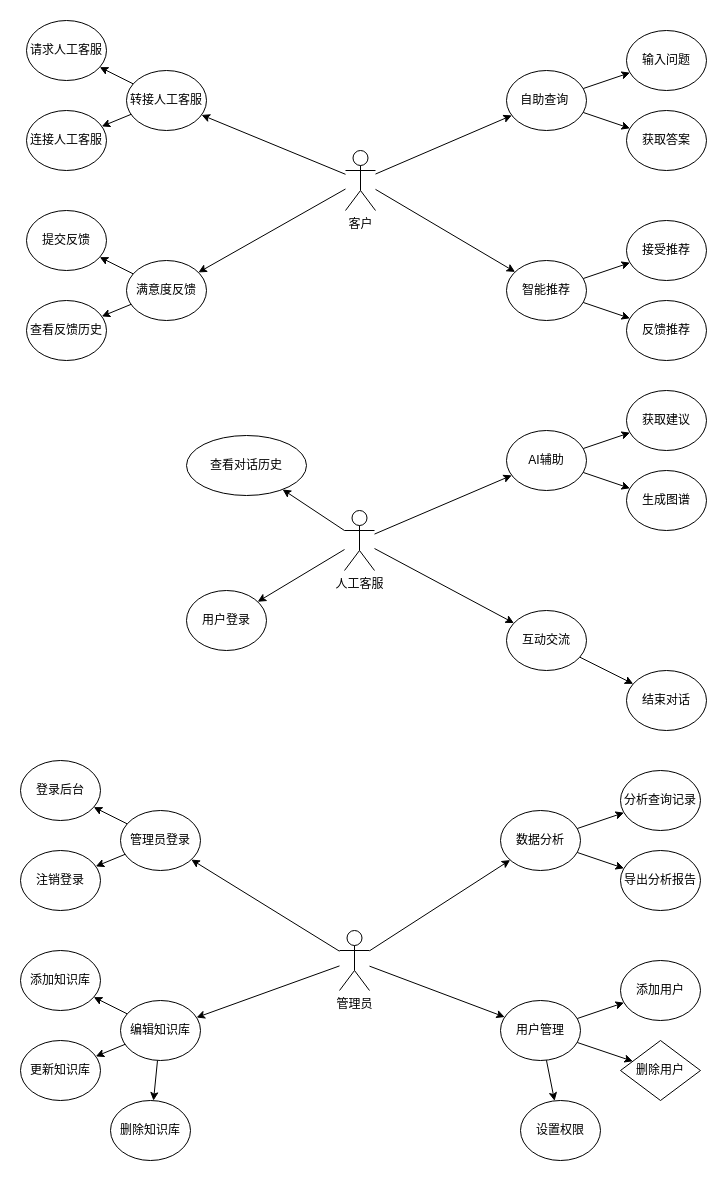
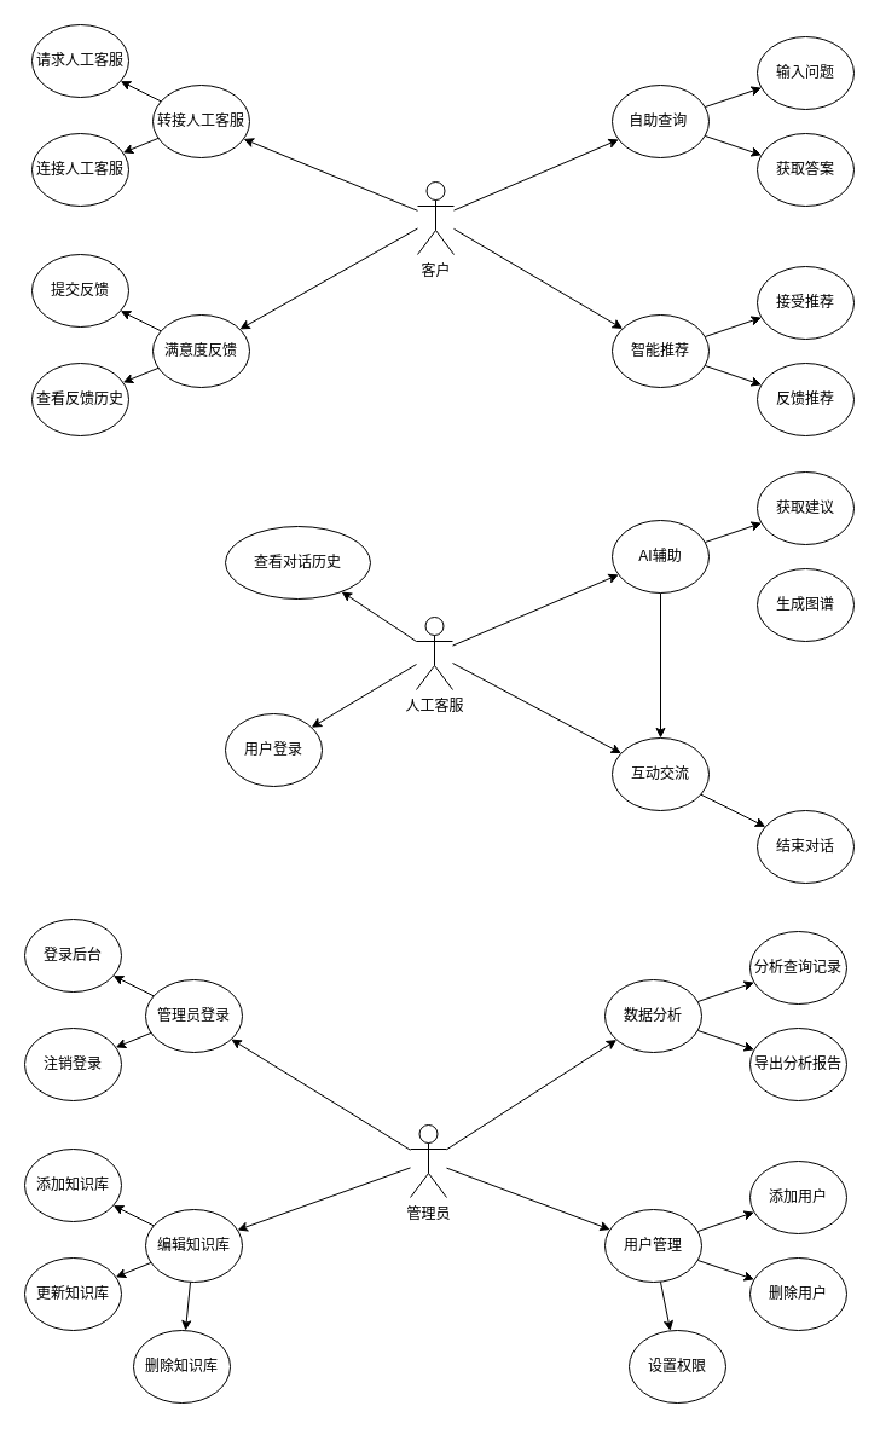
  <mxCell id="0" />
  <mxCell id="1" parent="0" />
  <mxCell id="2" style="edgeStyle=none;html=1;" edge="1" parent="1" source="6" target="9"><mxGeometry relative="1" as="geometry" /></mxCell>
  <mxCell id="3" style="edgeStyle=none;html=1;" edge="1" parent="1" source="6" target="14"><mxGeometry relative="1" as="geometry" /></mxCell>
  <mxCell id="4" style="edgeStyle=none;html=1;" edge="1" parent="1" source="6" target="19"><mxGeometry relative="1" as="geometry" /></mxCell>
  <mxCell id="5" style="edgeStyle=none;html=1;" edge="1" parent="1" source="6" target="24"><mxGeometry relative="1" as="geometry" /></mxCell>
  <mxCell id="6" value="客户" style="shape=umlActor;verticalLabelPosition=bottom;verticalAlign=top;html=1;" vertex="1" parent="1"><mxGeometry x="345" y="150" width="30" height="60" as="geometry" /></mxCell>
  <mxCell id="7" style="edgeStyle=none;html=1;" edge="1" parent="1" source="9" target="10"><mxGeometry relative="1" as="geometry" /></mxCell>
  <mxCell id="8" style="edgeStyle=none;html=1;" edge="1" parent="1" source="9" target="11"><mxGeometry relative="1" as="geometry" /></mxCell>
  <mxCell id="9" value="自助查询&amp;nbsp;" style="ellipse;whiteSpace=wrap;html=1;" vertex="1" parent="1"><mxGeometry x="506" y="70" width="80" height="60" as="geometry" /></mxCell>
  <mxCell id="10" value="输入问题" style="ellipse;whiteSpace=wrap;html=1;" vertex="1" parent="1"><mxGeometry x="626" y="30" width="80" height="60" as="geometry" /></mxCell>
  <mxCell id="11" value="获取答案" style="ellipse;whiteSpace=wrap;html=1;" vertex="1" parent="1"><mxGeometry x="626" y="110" width="80" height="60" as="geometry" /></mxCell>
  <mxCell id="12" style="edgeStyle=none;html=1;" edge="1" parent="1" source="14" target="15"><mxGeometry relative="1" as="geometry" /></mxCell>
  <mxCell id="13" style="edgeStyle=none;html=1;" edge="1" parent="1" source="14" target="16"><mxGeometry relative="1" as="geometry" /></mxCell>
  <mxCell id="14" value="智能推荐" style="ellipse;whiteSpace=wrap;html=1;" vertex="1" parent="1"><mxGeometry x="506" y="260" width="80" height="60" as="geometry" /></mxCell>
  <mxCell id="15" value="接受推荐" style="ellipse;whiteSpace=wrap;html=1;" vertex="1" parent="1"><mxGeometry x="626" y="220" width="80" height="60" as="geometry" /></mxCell>
  <mxCell id="16" value="反馈推荐" style="ellipse;whiteSpace=wrap;html=1;" vertex="1" parent="1"><mxGeometry x="626" y="300" width="80" height="60" as="geometry" /></mxCell>
  <mxCell id="17" style="edgeStyle=none;html=1;" edge="1" parent="1" source="19" target="21"><mxGeometry relative="1" as="geometry" /></mxCell>
  <mxCell id="18" style="edgeStyle=none;html=1;" edge="1" parent="1" source="19" target="20"><mxGeometry relative="1" as="geometry" /></mxCell>
  <mxCell id="19" value="转接人工客服&lt;br/&gt;" style="ellipse;whiteSpace=wrap;html=1;" vertex="1" parent="1"><mxGeometry x="126" y="70" width="80" height="60" as="geometry" /></mxCell>
  <mxCell id="20" value="连接人工客服" style="ellipse;whiteSpace=wrap;html=1;" vertex="1" parent="1"><mxGeometry x="26" y="110" width="80" height="60" as="geometry" /></mxCell>
  <mxCell id="21" value="请求人工客服" style="ellipse;whiteSpace=wrap;html=1;" vertex="1" parent="1"><mxGeometry x="26" y="20" width="80" height="60" as="geometry" /></mxCell>
  <mxCell id="22" style="edgeStyle=none;html=1;" edge="1" parent="1" source="24" target="26"><mxGeometry relative="1" as="geometry" /></mxCell>
  <mxCell id="23" style="edgeStyle=none;html=1;" edge="1" parent="1" source="24" target="25"><mxGeometry relative="1" as="geometry" /></mxCell>
  <mxCell id="24" value="满意度反馈&lt;br/&gt;" style="ellipse;whiteSpace=wrap;html=1;" vertex="1" parent="1"><mxGeometry x="126" y="260" width="80" height="60" as="geometry" /></mxCell>
  <mxCell id="25" value="查看反馈历史" style="ellipse;whiteSpace=wrap;html=1;" vertex="1" parent="1"><mxGeometry x="26" y="300" width="80" height="60" as="geometry" /></mxCell>
  <mxCell id="26" value="提交反馈" style="ellipse;whiteSpace=wrap;html=1;" vertex="1" parent="1"><mxGeometry x="26" y="210" width="80" height="60" as="geometry" /></mxCell>
  <mxCell id="27" style="edgeStyle=none;html=1;" edge="1" parent="1" source="31" target="38"><mxGeometry relative="1" as="geometry" /></mxCell>
  <mxCell id="28" style="edgeStyle=none;html=1;" edge="1" parent="1" source="31" target="34"><mxGeometry relative="1" as="geometry" /></mxCell>
  <mxCell id="29" style="edgeStyle=none;html=1;" edge="1" parent="1" source="31" target="41"><mxGeometry relative="1" as="geometry" /></mxCell>
  <mxCell id="30" style="edgeStyle=none;html=1;" edge="1" parent="1" source="31" target="32"><mxGeometry relative="1" as="geometry" /></mxCell>
  <mxCell id="31" value="人工客服" style="shape=umlActor;verticalLabelPosition=bottom;verticalAlign=top;html=1;" vertex="1" parent="1"><mxGeometry x="344" y="510" width="30" height="60" as="geometry" /></mxCell>
  <mxCell id="32" value="用户登录&lt;br/&gt;" style="ellipse;whiteSpace=wrap;html=1;" vertex="1" parent="1"><mxGeometry x="186" y="590" width="80" height="60" as="geometry" /></mxCell>
  <mxCell id="33" style="edgeStyle=none;html=1;" edge="1" parent="1" source="34" target="35"><mxGeometry relative="1" as="geometry" /></mxCell>
  <mxCell id="34" value="互动交流&lt;br/&gt;" style="ellipse;whiteSpace=wrap;html=1;" vertex="1" parent="1"><mxGeometry x="506" y="610" width="80" height="60" as="geometry" /></mxCell>
  <mxCell id="35" value="结束对话" style="ellipse;whiteSpace=wrap;html=1;" vertex="1" parent="1"><mxGeometry x="626" y="670" width="80" height="60" as="geometry" /></mxCell>
  <mxCell id="36" style="edgeStyle=none;html=1;" edge="1" parent="1" source="38" target="39"><mxGeometry relative="1" as="geometry" /></mxCell>
- <mxCell id="37" style="edgeStyle=none;html=1;" edge="1" parent="1" source="38" target="40"><mxGeometry relative="1" as="geometry" /></mxCell>
+ <mxCell id="37" style="edgeStyle=none;html=1;" edge="1" parent="1" source="38" target="34"><mxGeometry relative="1" as="geometry" /></mxCell>
  <mxCell id="38" value="AI辅助" style="ellipse;whiteSpace=wrap;html=1;" vertex="1" parent="1"><mxGeometry x="506" y="430" width="80" height="60" as="geometry" /></mxCell>
  <mxCell id="39" value="获取建议" style="ellipse;whiteSpace=wrap;html=1;" vertex="1" parent="1"><mxGeometry x="626" y="390" width="80" height="60" as="geometry" /></mxCell>
  <mxCell id="40" value="生成图谱" style="ellipse;whiteSpace=wrap;html=1;" vertex="1" parent="1"><mxGeometry x="626" y="470" width="80" height="60" as="geometry" /></mxCell>
  <mxCell id="41" value="查看对话历史&lt;br/&gt;" style="ellipse;whiteSpace=wrap;html=1;" vertex="1" parent="1"><mxGeometry x="186" y="435" width="120" height="60" as="geometry" /></mxCell>
  <mxCell id="42" style="edgeStyle=none;html=1;" edge="1" parent="1" source="46" target="49"><mxGeometry relative="1" as="geometry" /></mxCell>
  <mxCell id="43" style="edgeStyle=none;html=1;" edge="1" parent="1" source="46" target="55"><mxGeometry relative="1" as="geometry" /></mxCell>
  <mxCell id="44" style="edgeStyle=none;html=1;" edge="1" parent="1" source="46" target="60"><mxGeometry relative="1" as="geometry" /></mxCell>
  <mxCell id="45" style="edgeStyle=none;html=1;" edge="1" parent="1" source="46" target="66"><mxGeometry relative="1" as="geometry" /></mxCell>
  <mxCell id="46" value="管理员" style="shape=umlActor;verticalLabelPosition=bottom;verticalAlign=top;html=1;" vertex="1" parent="1"><mxGeometry x="339" y="930" width="30" height="60" as="geometry" /></mxCell>
  <mxCell id="47" style="edgeStyle=none;html=1;" edge="1" parent="1" source="49" target="50"><mxGeometry relative="1" as="geometry" /></mxCell>
  <mxCell id="48" style="edgeStyle=none;html=1;" edge="1" parent="1" source="49" target="51"><mxGeometry relative="1" as="geometry" /></mxCell>
  <mxCell id="49" value="数据分析&lt;br/&gt;" style="ellipse;whiteSpace=wrap;html=1;" vertex="1" parent="1"><mxGeometry x="500" y="810" width="80" height="60" as="geometry" /></mxCell>
  <mxCell id="50" value="分析查询记录" style="ellipse;whiteSpace=wrap;html=1;" vertex="1" parent="1"><mxGeometry x="620" y="770" width="80" height="60" as="geometry" /></mxCell>
  <mxCell id="51" value="导出分析报告" style="ellipse;whiteSpace=wrap;html=1;" vertex="1" parent="1"><mxGeometry x="620" y="850" width="80" height="60" as="geometry" /></mxCell>
  <mxCell id="52" style="edgeStyle=none;html=1;" edge="1" parent="1" source="55" target="56"><mxGeometry relative="1" as="geometry" /></mxCell>
  <mxCell id="53" style="edgeStyle=none;html=1;" edge="1" parent="1" source="55" target="57"><mxGeometry relative="1" as="geometry" /></mxCell>
  <mxCell id="54" style="edgeStyle=none;html=1;" edge="1" parent="1" source="55" target="70"><mxGeometry relative="1" as="geometry" /></mxCell>
  <mxCell id="55" value="用户管理&lt;br/&gt;" style="ellipse;whiteSpace=wrap;html=1;" vertex="1" parent="1"><mxGeometry x="500" y="1000" width="80" height="60" as="geometry" /></mxCell>
  <mxCell id="56" value="添加用户" style="ellipse;whiteSpace=wrap;html=1;" vertex="1" parent="1"><mxGeometry x="620" y="960" width="80" height="60" as="geometry" /></mxCell>
- <mxCell id="57" value="删除用户" style="rhombus;whiteSpace=wrap;html=1;" vertex="1" parent="1"><mxGeometry x="620" y="1040" width="80" height="60" as="geometry" /></mxCell>
+ <mxCell id="57" value="删除用户" style="ellipse;whiteSpace=wrap;html=1;" vertex="1" parent="1"><mxGeometry x="620" y="1040" width="80" height="60" as="geometry" /></mxCell>
  <mxCell id="58" style="edgeStyle=none;html=1;" edge="1" parent="1" source="60" target="62"><mxGeometry relative="1" as="geometry" /></mxCell>
  <mxCell id="59" style="edgeStyle=none;html=1;" edge="1" parent="1" source="60" target="61"><mxGeometry relative="1" as="geometry" /></mxCell>
  <mxCell id="60" value="管理员登录&lt;br/&gt;" style="ellipse;whiteSpace=wrap;html=1;" vertex="1" parent="1"><mxGeometry x="120" y="810" width="80" height="60" as="geometry" /></mxCell>
  <mxCell id="61" value="注销登录" style="ellipse;whiteSpace=wrap;html=1;" vertex="1" parent="1"><mxGeometry x="20" y="850" width="80" height="60" as="geometry" /></mxCell>
  <mxCell id="62" value="登录后台" style="ellipse;whiteSpace=wrap;html=1;" vertex="1" parent="1"><mxGeometry x="20" y="760" width="80" height="60" as="geometry" /></mxCell>
  <mxCell id="63" style="edgeStyle=none;html=1;" edge="1" parent="1" source="66" target="68"><mxGeometry relative="1" as="geometry" /></mxCell>
  <mxCell id="64" style="edgeStyle=none;html=1;" edge="1" parent="1" source="66" target="67"><mxGeometry relative="1" as="geometry" /></mxCell>
  <mxCell id="65" style="edgeStyle=none;html=1;" edge="1" parent="1" source="66" target="69"><mxGeometry relative="1" as="geometry" /></mxCell>
  <mxCell id="66" value="编辑知识库&lt;br/&gt;" style="ellipse;whiteSpace=wrap;html=1;" vertex="1" parent="1"><mxGeometry x="120" y="1000" width="80" height="60" as="geometry" /></mxCell>
  <mxCell id="67" value="更新知识库" style="ellipse;whiteSpace=wrap;html=1;" vertex="1" parent="1"><mxGeometry x="20" y="1040" width="80" height="60" as="geometry" /></mxCell>
  <mxCell id="68" value="添加知识库" style="ellipse;whiteSpace=wrap;html=1;" vertex="1" parent="1"><mxGeometry x="20" y="950" width="80" height="60" as="geometry" /></mxCell>
  <mxCell id="69" value="删除知识库" style="ellipse;whiteSpace=wrap;html=1;" vertex="1" parent="1"><mxGeometry x="110" y="1100" width="80" height="60" as="geometry" /></mxCell>
  <mxCell id="70" value="设置权限" style="ellipse;whiteSpace=wrap;html=1;" vertex="1" parent="1"><mxGeometry x="520" y="1100" width="80" height="60" as="geometry" /></mxCell>
